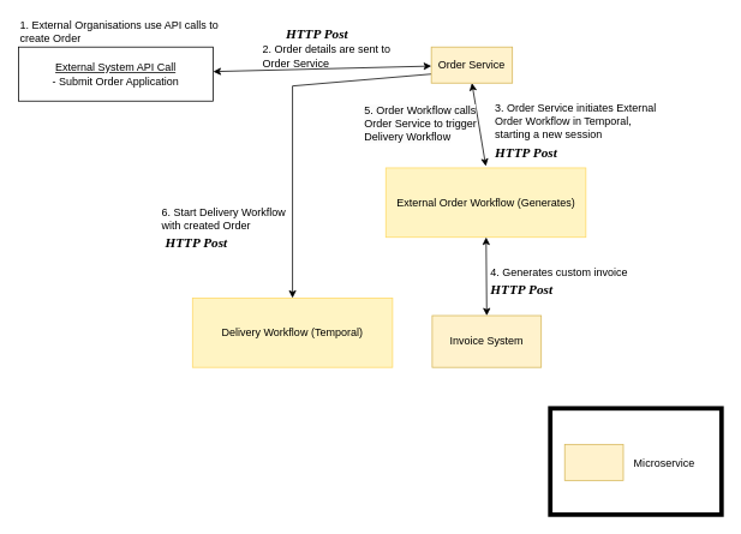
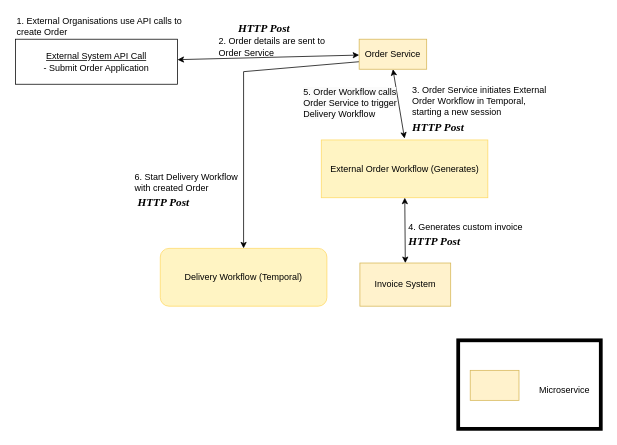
  <mxCell id="0" />
  <mxCell id="1" parent="0" />
  <mxCell id="2" value="&lt;u&gt;External System API Call&lt;/u&gt;&lt;div&gt;- Submit Order Application&lt;/div&gt;" style="rounded=0;whiteSpace=wrap;html=1;" parent="1" vertex="1"><mxGeometry x="20" y="51.75" width="216" height="60" as="geometry" /></mxCell>
  <mxCell id="3" style="edgeStyle=none;html=1;exitX=0;exitY=0.75;exitDx=0;exitDy=0;entryX=0.5;entryY=0;entryDx=0;entryDy=0;rounded=0;curved=0;" parent="1" source="4" target="9" edge="1"><mxGeometry relative="1" as="geometry"><Array as="points"><mxPoint x="324" y="95" /></Array></mxGeometry></mxCell>
  <mxCell id="4" value="Order Service" style="rounded=0;whiteSpace=wrap;html=1;fillColor=#fff2cc;strokeColor=#d6b656;" parent="1" vertex="1"><mxGeometry x="478" y="51.75" width="90" height="40" as="geometry" /></mxCell>
  <mxCell id="5" value="1. External Organisations use API calls to create Order" style="text;html=1;align=left;verticalAlign=middle;whiteSpace=wrap;rounded=0;" parent="1" vertex="1"><mxGeometry x="20" y="20" width="239" height="30" as="geometry" /></mxCell>
  <mxCell id="6" value="" style="endArrow=classic;startArrow=classic;html=1;rounded=0;" parent="1" source="2" target="4" edge="1"><mxGeometry width="50" height="50" relative="1" as="geometry"><mxPoint x="347" y="300" as="sourcePoint" /><mxPoint x="397" y="250" as="targetPoint" /></mxGeometry></mxCell>
  <mxCell id="7" value="" style="endArrow=classic;startArrow=classic;html=1;rounded=0;entryX=0.5;entryY=1;entryDx=0;entryDy=0;" parent="1" target="4" edge="1"><mxGeometry width="50" height="50" relative="1" as="geometry"><mxPoint x="538.5" y="184" as="sourcePoint" /><mxPoint x="412" y="113.289" as="targetPoint" /></mxGeometry></mxCell>
  <mxCell id="8" value="2. Order details are sent to &lt;br&gt;Order Service" style="text;html=1;align=left;verticalAlign=middle;whiteSpace=wrap;rounded=0;" parent="1" vertex="1"><mxGeometry x="289" y="47" width="155" height="30" as="geometry" /></mxCell>
- <mxCell id="9" value="Delivery Workflow (Temporal)" style="rounded=0;whiteSpace=wrap;html=1;fillColor=light-dark(#FFF4C3,var(--ge-dark-color, #121212));strokeColor=light-dark(#FFD966,#FFFFFF);" parent="1" vertex="1"><mxGeometry x="213" y="330.5" width="222" height="77" as="geometry" /></mxCell>
+ <mxCell id="9" value="Delivery Workflow (Temporal)" style="whiteSpace=wrap;html=1;fillColor=light-dark(#FFF4C3,var(--ge-dark-color, #121212));strokeColor=light-dark(#FFD966,#FFFFFF);rounded=1;" parent="1" vertex="1"><mxGeometry x="213" y="330.5" width="222" height="77" as="geometry" /></mxCell>
  <mxCell id="10" value="External Order Workflow (Generates)" style="rounded=0;whiteSpace=wrap;html=1;fillColor=light-dark(#FFF4C3,var(--ge-dark-color, #121212));strokeColor=light-dark(#FFD966,#FFFFFF);" parent="1" vertex="1"><mxGeometry x="427.5" y="186" width="222" height="77" as="geometry" /></mxCell>
  <mxCell id="11" value="Invoice System" style="rounded=0;whiteSpace=wrap;html=1;fillColor=#fff2cc;strokeColor=#d6b656;" parent="1" vertex="1"><mxGeometry x="479" y="350" width="121" height="57.5" as="geometry" /></mxCell>
  <mxCell id="12" value="3. Order Service initiates External Order Workflow in Temporal, starting a new session" style="text;html=1;align=left;verticalAlign=middle;whiteSpace=wrap;rounded=0;" parent="1" vertex="1"><mxGeometry x="547" y="119" width="195" height="30" as="geometry" /></mxCell>
  <mxCell id="13" value="4. Generates custom invoice" style="text;html=1;align=left;verticalAlign=middle;whiteSpace=wrap;rounded=0;" parent="1" vertex="1"><mxGeometry x="542" y="288" width="166" height="30" as="geometry" /></mxCell>
  <mxCell id="14" value="" style="endArrow=classic;startArrow=classic;html=1;rounded=0;exitX=0.5;exitY=0;exitDx=0;exitDy=0;" parent="1" source="11" target="10" edge="1"><mxGeometry width="50" height="50" relative="1" as="geometry"><mxPoint x="529" y="349" as="sourcePoint" /><mxPoint x="599.5" y="263" as="targetPoint" /></mxGeometry></mxCell>
  <mxCell id="15" value="6. Start Delivery Workflow with created Order" style="text;html=1;align=left;verticalAlign=middle;whiteSpace=wrap;rounded=0;" parent="1" vertex="1"><mxGeometry x="177" y="228" width="150" height="30" as="geometry" /></mxCell>
  <mxCell id="16" value="&lt;span style=&quot;color: rgb(0, 0, 0); font-family: Helvetica; font-size: 12px; font-style: normal; font-variant-ligatures: normal; font-variant-caps: normal; font-weight: 400; letter-spacing: normal; orphans: 2; text-indent: 0px; text-transform: none; widows: 2; word-spacing: 0px; -webkit-text-stroke-width: 0px; white-space: normal; background-color: rgb(251, 251, 251); text-decoration-thickness: initial; text-decoration-style: initial; text-decoration-color: initial; float: none; display: inline !important;&quot;&gt;5. Order Workflow calls Order Service to trigger Delivery Workflow&lt;/span&gt;" style="text;whiteSpace=wrap;html=1;align=left;" parent="1" vertex="1"><mxGeometry x="402" y="109.25" width="158" height="36" as="geometry" /></mxCell>
  <mxCell id="17" value="&lt;h5&gt;&lt;font style=&quot;font-size: 15px;&quot; face=&quot;Lucida Console&quot;&gt;&lt;i&gt;HTTP Post&lt;/i&gt;&lt;/font&gt;&lt;/h5&gt;" style="text;html=1;align=left;verticalAlign=middle;whiteSpace=wrap;rounded=0;" vertex="1" parent="1"><mxGeometry x="315" y="21.75" width="100" height="30" as="geometry" /></mxCell>
  <mxCell id="18" value="&lt;h5&gt;&lt;font style=&quot;font-size: 15px;&quot; face=&quot;Lucida Console&quot;&gt;&lt;i&gt;HTTP Post&lt;/i&gt;&lt;/font&gt;&lt;/h5&gt;" style="text;html=1;align=left;verticalAlign=middle;whiteSpace=wrap;rounded=0;" vertex="1" parent="1"><mxGeometry x="547" y="153" width="100" height="30" as="geometry" /></mxCell>
  <mxCell id="19" value="&lt;h5&gt;&lt;font style=&quot;font-size: 15px;&quot; face=&quot;Lucida Console&quot;&gt;&lt;i&gt;HTTP Post&lt;/i&gt;&lt;/font&gt;&lt;/h5&gt;" style="text;html=1;align=left;verticalAlign=middle;whiteSpace=wrap;rounded=0;" vertex="1" parent="1"><mxGeometry x="542" y="305" width="100" height="30" as="geometry" /></mxCell>
  <mxCell id="20" value="&lt;h5&gt;&lt;font style=&quot;font-size: 15px;&quot; face=&quot;Lucida Console&quot;&gt;&lt;i&gt;HTTP Post&lt;/i&gt;&lt;/font&gt;&lt;/h5&gt;" style="text;html=1;align=left;verticalAlign=middle;whiteSpace=wrap;rounded=0;" vertex="1" parent="1"><mxGeometry x="181" y="253" width="100" height="30" as="geometry" /></mxCell>
  <mxCell id="21" value="" style="rounded=0;whiteSpace=wrap;html=1;strokeWidth=5;perimeterSpacing=6;" vertex="1" parent="1"><mxGeometry x="610" y="453" width="190" height="118" as="geometry" /></mxCell>
  <mxCell id="22" value="" style="rounded=0;whiteSpace=wrap;html=1;fillColor=#fff2cc;strokeColor=#d6b656;" vertex="1" parent="1"><mxGeometry x="626" y="493" width="65" height="40" as="geometry" /></mxCell>
- <mxCell id="23" value="Microservice" style="text;whiteSpace=wrap;align=left;fontColor=#000000;labelBackgroundColor=none;" vertex="1" parent="1"><mxGeometry x="700.5" y="500.75" width="73" height="24.5" as="geometry" /></mxCell>
+ <mxCell id="23" value="Microservice" style="text;whiteSpace=wrap;align=left;fontColor=#000000;labelBackgroundColor=none;" vertex="1" parent="1"><mxGeometry x="715.5" y="505.75" width="73" height="24.5" as="geometry" /></mxCell>
